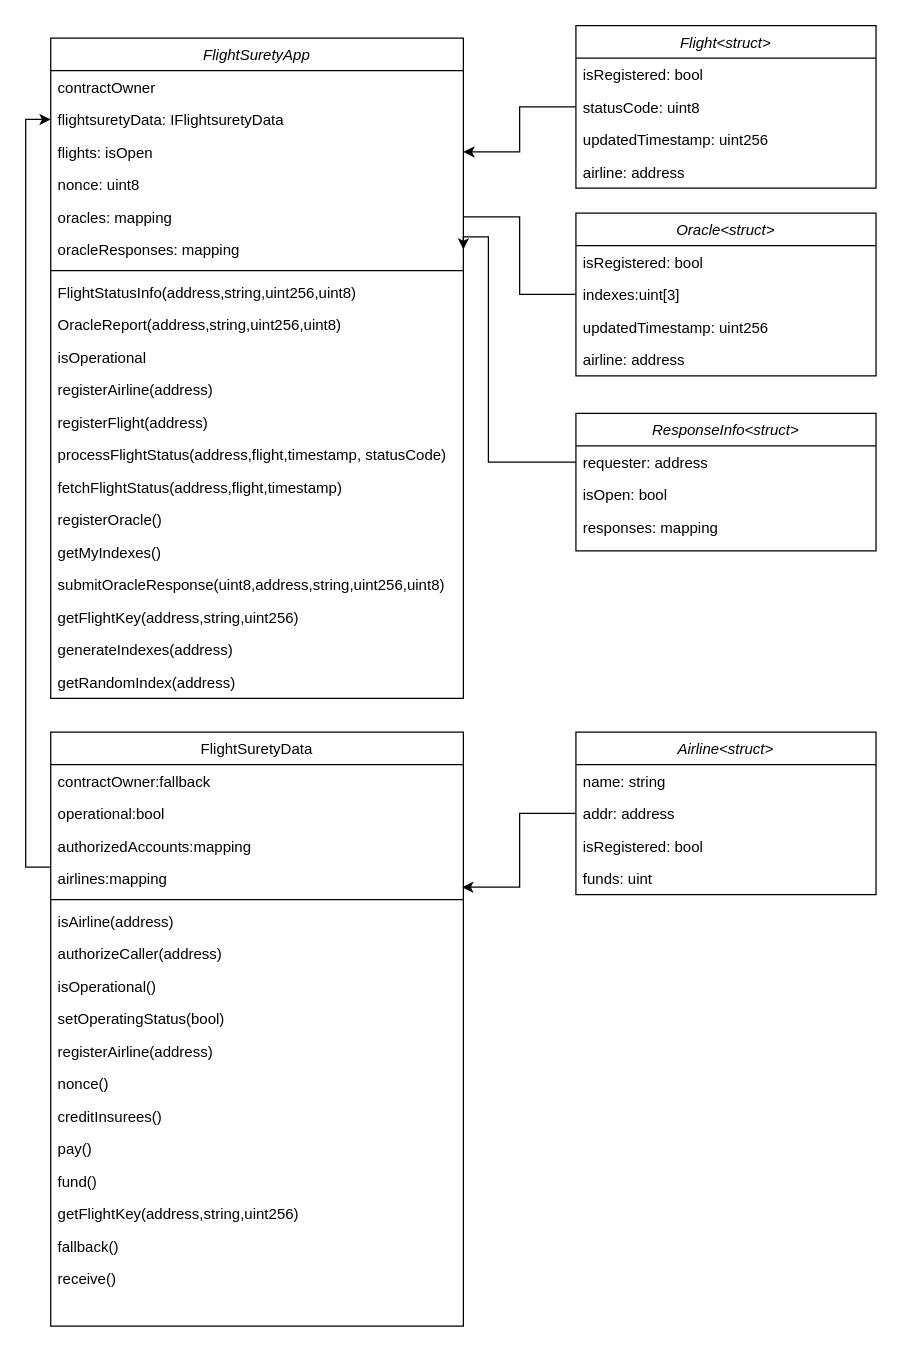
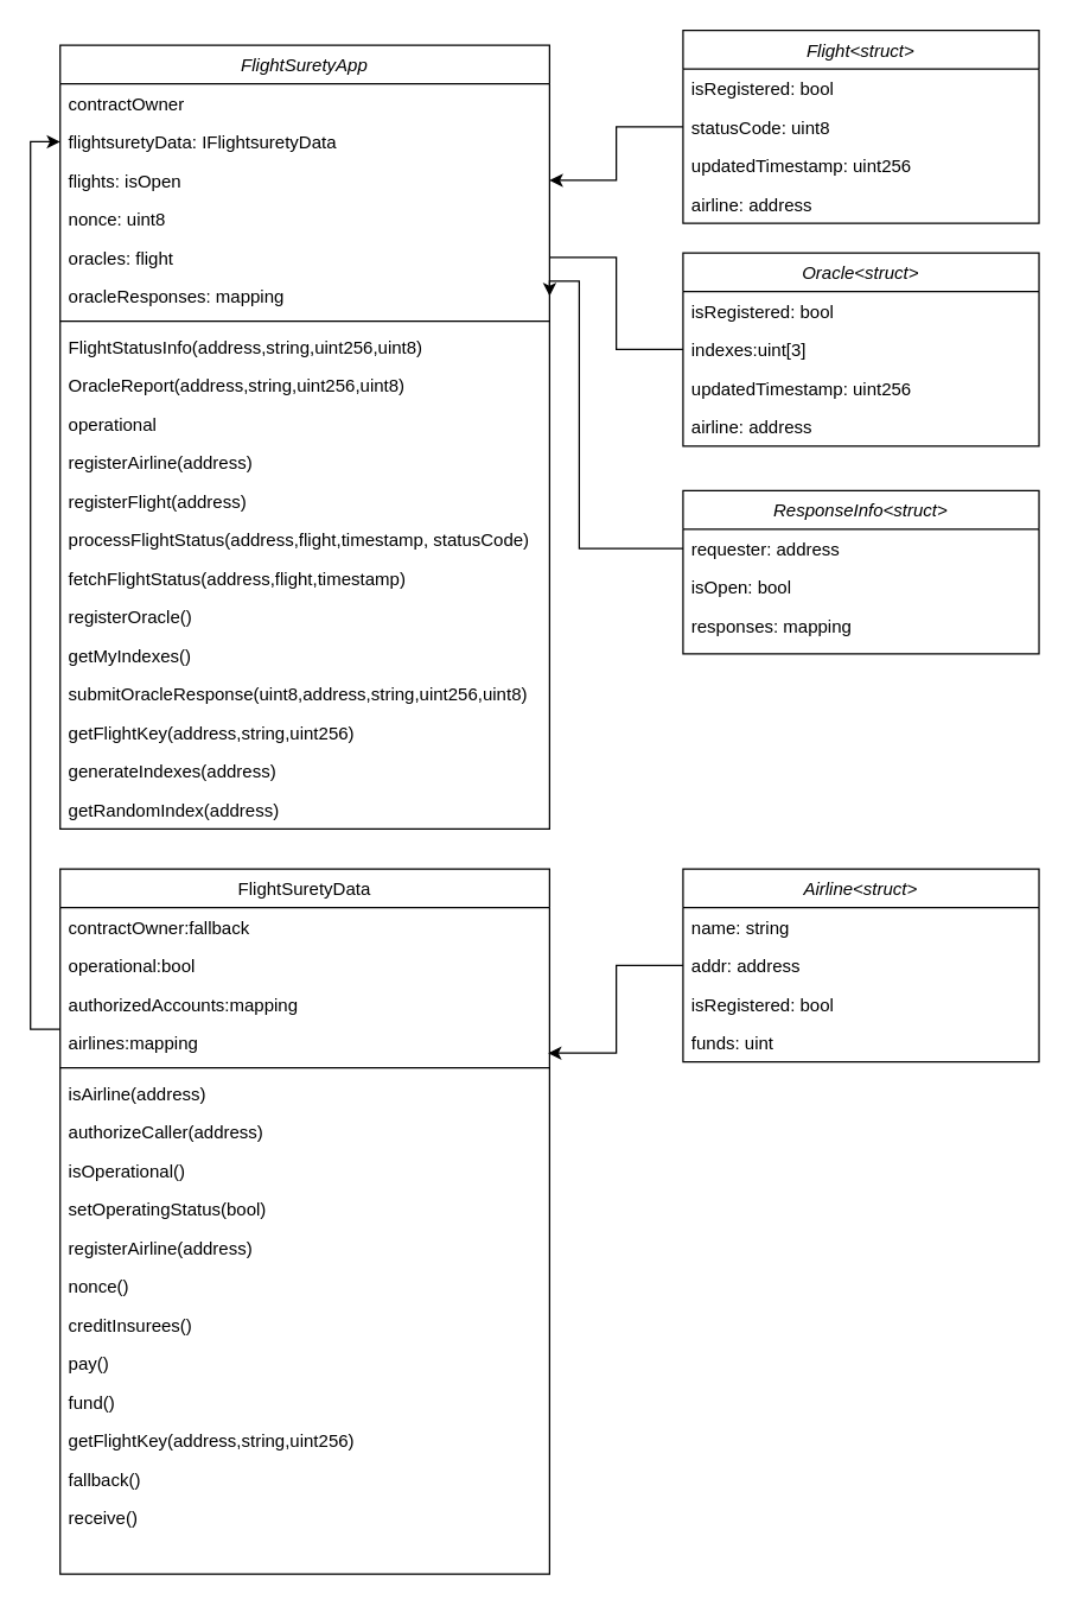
  <mxCell id="0" />
  <mxCell id="1" parent="0" />
  <mxCell id="2" value="FlightSuretyApp" style="swimlane;fontStyle=2;align=center;verticalAlign=top;childLayout=stackLayout;horizontal=1;startSize=26;horizontalStack=0;resizeParent=1;resizeLast=0;collapsible=1;marginBottom=0;rounded=0;shadow=0;strokeWidth=1;" parent="1" vertex="1"><mxGeometry x="40" y="30" width="330" height="528" as="geometry"><mxRectangle x="230" y="140" width="160" height="26" as="alternateBounds" /></mxGeometry></mxCell>
  <mxCell id="3" value="contractOwner" style="text;align=left;verticalAlign=top;spacingLeft=4;spacingRight=4;overflow=hidden;rotatable=0;points=[[0,0.5],[1,0.5]];portConstraint=eastwest;" parent="2" vertex="1"><mxGeometry y="26" width="330" height="26" as="geometry" /></mxCell>
  <mxCell id="4" value="flightsuretyData: IFlightsuretyData" style="text;align=left;verticalAlign=top;spacingLeft=4;spacingRight=4;overflow=hidden;rotatable=0;points=[[0,0.5],[1,0.5]];portConstraint=eastwest;rounded=0;shadow=0;html=0;" parent="2" vertex="1"><mxGeometry y="52" width="330" height="26" as="geometry" /></mxCell>
  <mxCell id="5" value="flights: isOpen" style="text;align=left;verticalAlign=top;spacingLeft=4;spacingRight=4;overflow=hidden;rotatable=0;points=[[0,0.5],[1,0.5]];portConstraint=eastwest;rounded=0;shadow=0;html=0;" vertex="1" parent="2"><mxGeometry y="78" width="330" height="26" as="geometry" /></mxCell>
  <mxCell id="6" value="nonce: uint8" style="text;align=left;verticalAlign=top;spacingLeft=4;spacingRight=4;overflow=hidden;rotatable=0;points=[[0,0.5],[1,0.5]];portConstraint=eastwest;rounded=0;shadow=0;html=0;" vertex="1" parent="2"><mxGeometry y="104" width="330" height="26" as="geometry" /></mxCell>
- <mxCell id="7" value="oracles: mapping" style="text;align=left;verticalAlign=top;spacingLeft=4;spacingRight=4;overflow=hidden;rotatable=0;points=[[0,0.5],[1,0.5]];portConstraint=eastwest;rounded=0;shadow=0;html=0;" parent="2" vertex="1"><mxGeometry y="130" width="330" height="26" as="geometry" /></mxCell>
+ <mxCell id="7" value="oracles: flight" style="text;align=left;verticalAlign=top;spacingLeft=4;spacingRight=4;overflow=hidden;rotatable=0;points=[[0,0.5],[1,0.5]];portConstraint=eastwest;rounded=0;shadow=0;html=0;" parent="2" vertex="1"><mxGeometry y="130" width="330" height="26" as="geometry" /></mxCell>
  <mxCell id="8" value="oracleResponses: mapping" style="text;align=left;verticalAlign=top;spacingLeft=4;spacingRight=4;overflow=hidden;rotatable=0;points=[[0,0.5],[1,0.5]];portConstraint=eastwest;rounded=0;shadow=0;html=0;" vertex="1" parent="2"><mxGeometry y="156" width="330" height="26" as="geometry" /></mxCell>
  <mxCell id="9" value="" style="line;html=1;strokeWidth=1;align=left;verticalAlign=middle;spacingTop=-1;spacingLeft=3;spacingRight=3;rotatable=0;labelPosition=right;points=[];portConstraint=eastwest;" parent="2" vertex="1"><mxGeometry y="182" width="330" height="8" as="geometry" /></mxCell>
  <mxCell id="10" value="FlightStatusInfo(address,string,uint256,uint8)" style="text;align=left;verticalAlign=top;spacingLeft=4;spacingRight=4;overflow=hidden;rotatable=0;points=[[0,0.5],[1,0.5]];portConstraint=eastwest;rounded=0;shadow=0;html=0;" vertex="1" parent="2"><mxGeometry y="190" width="330" height="26" as="geometry" /></mxCell>
  <mxCell id="11" value="OracleReport(address,string,uint256,uint8)" style="text;align=left;verticalAlign=top;spacingLeft=4;spacingRight=4;overflow=hidden;rotatable=0;points=[[0,0.5],[1,0.5]];portConstraint=eastwest;rounded=0;shadow=0;html=0;" vertex="1" parent="2"><mxGeometry y="216" width="330" height="26" as="geometry" /></mxCell>
- <mxCell id="12" value="isOperational" style="text;align=left;verticalAlign=top;spacingLeft=4;spacingRight=4;overflow=hidden;rotatable=0;points=[[0,0.5],[1,0.5]];portConstraint=eastwest;" parent="2" vertex="1"><mxGeometry y="242" width="330" height="26" as="geometry" /></mxCell>
+ <mxCell id="12" value="operational" style="text;align=left;verticalAlign=top;spacingLeft=4;spacingRight=4;overflow=hidden;rotatable=0;points=[[0,0.5],[1,0.5]];portConstraint=eastwest;" parent="2" vertex="1"><mxGeometry y="242" width="330" height="26" as="geometry" /></mxCell>
  <mxCell id="13" value="registerAirline(address)" style="text;align=left;verticalAlign=top;spacingLeft=4;spacingRight=4;overflow=hidden;rotatable=0;points=[[0,0.5],[1,0.5]];portConstraint=eastwest;" vertex="1" parent="2"><mxGeometry y="268" width="330" height="26" as="geometry" /></mxCell>
  <mxCell id="14" value="registerFlight(address)" style="text;align=left;verticalAlign=top;spacingLeft=4;spacingRight=4;overflow=hidden;rotatable=0;points=[[0,0.5],[1,0.5]];portConstraint=eastwest;" vertex="1" parent="2"><mxGeometry y="294" width="330" height="26" as="geometry" /></mxCell>
  <mxCell id="15" value="processFlightStatus(address,flight,timestamp, statusCode)" style="text;align=left;verticalAlign=top;spacingLeft=4;spacingRight=4;overflow=hidden;rotatable=0;points=[[0,0.5],[1,0.5]];portConstraint=eastwest;" vertex="1" parent="2"><mxGeometry y="320" width="330" height="26" as="geometry" /></mxCell>
  <mxCell id="16" value="fetchFlightStatus(address,flight,timestamp)" style="text;align=left;verticalAlign=top;spacingLeft=4;spacingRight=4;overflow=hidden;rotatable=0;points=[[0,0.5],[1,0.5]];portConstraint=eastwest;" vertex="1" parent="2"><mxGeometry y="346" width="330" height="26" as="geometry" /></mxCell>
  <mxCell id="17" value="registerOracle()" style="text;align=left;verticalAlign=top;spacingLeft=4;spacingRight=4;overflow=hidden;rotatable=0;points=[[0,0.5],[1,0.5]];portConstraint=eastwest;" vertex="1" parent="2"><mxGeometry y="372" width="330" height="26" as="geometry" /></mxCell>
  <mxCell id="18" value="getMyIndexes()" style="text;align=left;verticalAlign=top;spacingLeft=4;spacingRight=4;overflow=hidden;rotatable=0;points=[[0,0.5],[1,0.5]];portConstraint=eastwest;" vertex="1" parent="2"><mxGeometry y="398" width="330" height="26" as="geometry" /></mxCell>
  <mxCell id="19" value="submitOracleResponse(uint8,address,string,uint256,uint8)" style="text;align=left;verticalAlign=top;spacingLeft=4;spacingRight=4;overflow=hidden;rotatable=0;points=[[0,0.5],[1,0.5]];portConstraint=eastwest;" vertex="1" parent="2"><mxGeometry y="424" width="330" height="26" as="geometry" /></mxCell>
  <mxCell id="20" value="getFlightKey(address,string,uint256)" style="text;align=left;verticalAlign=top;spacingLeft=4;spacingRight=4;overflow=hidden;rotatable=0;points=[[0,0.5],[1,0.5]];portConstraint=eastwest;" vertex="1" parent="2"><mxGeometry y="450" width="330" height="26" as="geometry" /></mxCell>
  <mxCell id="21" value="generateIndexes(address)" style="text;align=left;verticalAlign=top;spacingLeft=4;spacingRight=4;overflow=hidden;rotatable=0;points=[[0,0.5],[1,0.5]];portConstraint=eastwest;" vertex="1" parent="2"><mxGeometry y="476" width="330" height="26" as="geometry" /></mxCell>
  <mxCell id="22" value="getRandomIndex(address)" style="text;align=left;verticalAlign=top;spacingLeft=4;spacingRight=4;overflow=hidden;rotatable=0;points=[[0,0.5],[1,0.5]];portConstraint=eastwest;" vertex="1" parent="2"><mxGeometry y="502" width="330" height="26" as="geometry" /></mxCell>
  <mxCell id="23" style="edgeStyle=orthogonalEdgeStyle;rounded=0;orthogonalLoop=1;jettySize=auto;html=1;entryX=0;entryY=0.5;entryDx=0;entryDy=0;" edge="1" parent="1" source="24" target="4"><mxGeometry relative="1" as="geometry"><Array as="points"><mxPoint x="20" y="693" /><mxPoint x="20" y="95" /></Array></mxGeometry></mxCell>
  <mxCell id="24" value="FlightSuretyData" style="swimlane;fontStyle=0;align=center;verticalAlign=top;childLayout=stackLayout;horizontal=1;startSize=26;horizontalStack=0;resizeParent=1;resizeLast=0;collapsible=1;marginBottom=0;rounded=0;shadow=0;strokeWidth=1;" parent="1" vertex="1"><mxGeometry x="40" y="585" width="330" height="475" as="geometry"><mxRectangle x="550" y="140" width="160" height="26" as="alternateBounds" /></mxGeometry></mxCell>
  <mxCell id="25" value="contractOwner:fallback" style="text;align=left;verticalAlign=top;spacingLeft=4;spacingRight=4;overflow=hidden;rotatable=0;points=[[0,0.5],[1,0.5]];portConstraint=eastwest;" parent="24" vertex="1"><mxGeometry y="26" width="330" height="26" as="geometry" /></mxCell>
  <mxCell id="26" value="operational:bool" style="text;align=left;verticalAlign=top;spacingLeft=4;spacingRight=4;overflow=hidden;rotatable=0;points=[[0,0.5],[1,0.5]];portConstraint=eastwest;rounded=0;shadow=0;html=0;" parent="24" vertex="1"><mxGeometry y="52" width="330" height="26" as="geometry" /></mxCell>
  <mxCell id="27" value="authorizedAccounts:mapping" style="text;align=left;verticalAlign=top;spacingLeft=4;spacingRight=4;overflow=hidden;rotatable=0;points=[[0,0.5],[1,0.5]];portConstraint=eastwest;rounded=0;shadow=0;html=0;" parent="24" vertex="1"><mxGeometry y="78" width="330" height="26" as="geometry" /></mxCell>
  <mxCell id="28" value="airlines:mapping" style="text;align=left;verticalAlign=top;spacingLeft=4;spacingRight=4;overflow=hidden;rotatable=0;points=[[0,0.5],[1,0.5]];portConstraint=eastwest;rounded=0;shadow=0;html=0;" parent="24" vertex="1"><mxGeometry y="104" width="330" height="26" as="geometry" /></mxCell>
  <mxCell id="29" value="" style="line;html=1;strokeWidth=1;align=left;verticalAlign=middle;spacingTop=-1;spacingLeft=3;spacingRight=3;rotatable=0;labelPosition=right;points=[];portConstraint=eastwest;" parent="24" vertex="1"><mxGeometry y="130" width="330" height="8" as="geometry" /></mxCell>
  <mxCell id="30" value="isAirline(address)" style="text;align=left;verticalAlign=top;spacingLeft=4;spacingRight=4;overflow=hidden;rotatable=0;points=[[0,0.5],[1,0.5]];portConstraint=eastwest;" parent="24" vertex="1"><mxGeometry y="138" width="330" height="26" as="geometry" /></mxCell>
  <mxCell id="31" value="authorizeCaller(address)" style="text;align=left;verticalAlign=top;spacingLeft=4;spacingRight=4;overflow=hidden;rotatable=0;points=[[0,0.5],[1,0.5]];portConstraint=eastwest;" parent="24" vertex="1"><mxGeometry y="164" width="330" height="26" as="geometry" /></mxCell>
  <mxCell id="32" value="isOperational()" style="text;align=left;verticalAlign=top;spacingLeft=4;spacingRight=4;overflow=hidden;rotatable=0;points=[[0,0.5],[1,0.5]];portConstraint=eastwest;" vertex="1" parent="24"><mxGeometry y="190" width="330" height="26" as="geometry" /></mxCell>
  <mxCell id="33" value="setOperatingStatus(bool)" style="text;align=left;verticalAlign=top;spacingLeft=4;spacingRight=4;overflow=hidden;rotatable=0;points=[[0,0.5],[1,0.5]];portConstraint=eastwest;" vertex="1" parent="24"><mxGeometry y="216" width="330" height="26" as="geometry" /></mxCell>
  <mxCell id="34" value="registerAirline(address)" style="text;align=left;verticalAlign=top;spacingLeft=4;spacingRight=4;overflow=hidden;rotatable=0;points=[[0,0.5],[1,0.5]];portConstraint=eastwest;" vertex="1" parent="24"><mxGeometry y="242" width="330" height="26" as="geometry" /></mxCell>
  <mxCell id="35" value="nonce()" style="text;align=left;verticalAlign=top;spacingLeft=4;spacingRight=4;overflow=hidden;rotatable=0;points=[[0,0.5],[1,0.5]];portConstraint=eastwest;" vertex="1" parent="24"><mxGeometry y="268" width="330" height="26" as="geometry" /></mxCell>
  <mxCell id="36" value="creditInsurees()" style="text;align=left;verticalAlign=top;spacingLeft=4;spacingRight=4;overflow=hidden;rotatable=0;points=[[0,0.5],[1,0.5]];portConstraint=eastwest;" vertex="1" parent="24"><mxGeometry y="294" width="330" height="26" as="geometry" /></mxCell>
  <mxCell id="37" value="pay()" style="text;align=left;verticalAlign=top;spacingLeft=4;spacingRight=4;overflow=hidden;rotatable=0;points=[[0,0.5],[1,0.5]];portConstraint=eastwest;" vertex="1" parent="24"><mxGeometry y="320" width="330" height="26" as="geometry" /></mxCell>
  <mxCell id="38" value="fund()" style="text;align=left;verticalAlign=top;spacingLeft=4;spacingRight=4;overflow=hidden;rotatable=0;points=[[0,0.5],[1,0.5]];portConstraint=eastwest;" vertex="1" parent="24"><mxGeometry y="346" width="330" height="26" as="geometry" /></mxCell>
  <mxCell id="39" value="getFlightKey(address,string,uint256)" style="text;align=left;verticalAlign=top;spacingLeft=4;spacingRight=4;overflow=hidden;rotatable=0;points=[[0,0.5],[1,0.5]];portConstraint=eastwest;" vertex="1" parent="24"><mxGeometry y="372" width="330" height="26" as="geometry" /></mxCell>
  <mxCell id="40" value="fallback()" style="text;align=left;verticalAlign=top;spacingLeft=4;spacingRight=4;overflow=hidden;rotatable=0;points=[[0,0.5],[1,0.5]];portConstraint=eastwest;" vertex="1" parent="24"><mxGeometry y="398" width="330" height="26" as="geometry" /></mxCell>
  <mxCell id="41" value="receive()" style="text;align=left;verticalAlign=top;spacingLeft=4;spacingRight=4;overflow=hidden;rotatable=0;points=[[0,0.5],[1,0.5]];portConstraint=eastwest;" vertex="1" parent="24"><mxGeometry y="424" width="330" height="26" as="geometry" /></mxCell>
  <mxCell id="42" value="Airline&lt;struct&gt;" style="swimlane;fontStyle=2;align=center;verticalAlign=top;childLayout=stackLayout;horizontal=1;startSize=26;horizontalStack=0;resizeParent=1;resizeLast=0;collapsible=1;marginBottom=0;rounded=0;shadow=0;strokeWidth=1;" vertex="1" parent="1"><mxGeometry x="460" y="585" width="240" height="130" as="geometry"><mxRectangle x="230" y="140" width="160" height="26" as="alternateBounds" /></mxGeometry></mxCell>
  <mxCell id="43" value="name: string" style="text;align=left;verticalAlign=top;spacingLeft=4;spacingRight=4;overflow=hidden;rotatable=0;points=[[0,0.5],[1,0.5]];portConstraint=eastwest;" vertex="1" parent="42"><mxGeometry y="26" width="240" height="26" as="geometry" /></mxCell>
  <mxCell id="44" value="addr: address" style="text;align=left;verticalAlign=top;spacingLeft=4;spacingRight=4;overflow=hidden;rotatable=0;points=[[0,0.5],[1,0.5]];portConstraint=eastwest;rounded=0;shadow=0;html=0;" vertex="1" parent="42"><mxGeometry y="52" width="240" height="26" as="geometry" /></mxCell>
  <mxCell id="45" value="isRegistered: bool" style="text;align=left;verticalAlign=top;spacingLeft=4;spacingRight=4;overflow=hidden;rotatable=0;points=[[0,0.5],[1,0.5]];portConstraint=eastwest;rounded=0;shadow=0;html=0;" vertex="1" parent="42"><mxGeometry y="78" width="240" height="26" as="geometry" /></mxCell>
  <mxCell id="46" value="funds: uint" style="text;align=left;verticalAlign=top;spacingLeft=4;spacingRight=4;overflow=hidden;rotatable=0;points=[[0,0.5],[1,0.5]];portConstraint=eastwest;rounded=0;shadow=0;html=0;" vertex="1" parent="42"><mxGeometry y="104" width="240" height="26" as="geometry" /></mxCell>
  <mxCell id="47" value="Flight&lt;struct&gt;" style="swimlane;fontStyle=2;align=center;verticalAlign=top;childLayout=stackLayout;horizontal=1;startSize=26;horizontalStack=0;resizeParent=1;resizeLast=0;collapsible=1;marginBottom=0;rounded=0;shadow=0;strokeWidth=1;" vertex="1" parent="1"><mxGeometry x="460" y="20" width="240" height="130" as="geometry"><mxRectangle x="230" y="140" width="160" height="26" as="alternateBounds" /></mxGeometry></mxCell>
  <mxCell id="48" value="isRegistered: bool" style="text;align=left;verticalAlign=top;spacingLeft=4;spacingRight=4;overflow=hidden;rotatable=0;points=[[0,0.5],[1,0.5]];portConstraint=eastwest;" vertex="1" parent="47"><mxGeometry y="26" width="240" height="26" as="geometry" /></mxCell>
  <mxCell id="49" value="statusCode: uint8&#10;" style="text;align=left;verticalAlign=top;spacingLeft=4;spacingRight=4;overflow=hidden;rotatable=0;points=[[0,0.5],[1,0.5]];portConstraint=eastwest;rounded=0;shadow=0;html=0;" vertex="1" parent="47"><mxGeometry y="52" width="240" height="26" as="geometry" /></mxCell>
  <mxCell id="50" value="updatedTimestamp: uint256&#10;" style="text;align=left;verticalAlign=top;spacingLeft=4;spacingRight=4;overflow=hidden;rotatable=0;points=[[0,0.5],[1,0.5]];portConstraint=eastwest;rounded=0;shadow=0;html=0;" vertex="1" parent="47"><mxGeometry y="78" width="240" height="26" as="geometry" /></mxCell>
  <mxCell id="51" value="airline: address" style="text;align=left;verticalAlign=top;spacingLeft=4;spacingRight=4;overflow=hidden;rotatable=0;points=[[0,0.5],[1,0.5]];portConstraint=eastwest;rounded=0;shadow=0;html=0;" vertex="1" parent="47"><mxGeometry y="104" width="240" height="26" as="geometry" /></mxCell>
  <mxCell id="52" value="Oracle&lt;struct&gt;" style="swimlane;fontStyle=2;align=center;verticalAlign=top;childLayout=stackLayout;horizontal=1;startSize=26;horizontalStack=0;resizeParent=1;resizeLast=0;collapsible=1;marginBottom=0;rounded=0;shadow=0;strokeWidth=1;" vertex="1" parent="1"><mxGeometry x="460" y="170" width="240" height="130" as="geometry"><mxRectangle x="230" y="140" width="160" height="26" as="alternateBounds" /></mxGeometry></mxCell>
  <mxCell id="53" value="isRegistered: bool" style="text;align=left;verticalAlign=top;spacingLeft=4;spacingRight=4;overflow=hidden;rotatable=0;points=[[0,0.5],[1,0.5]];portConstraint=eastwest;" vertex="1" parent="52"><mxGeometry y="26" width="240" height="26" as="geometry" /></mxCell>
  <mxCell id="54" value="indexes:uint[3]" style="text;align=left;verticalAlign=top;spacingLeft=4;spacingRight=4;overflow=hidden;rotatable=0;points=[[0,0.5],[1,0.5]];portConstraint=eastwest;rounded=0;shadow=0;html=0;" vertex="1" parent="52"><mxGeometry y="52" width="240" height="26" as="geometry" /></mxCell>
  <mxCell id="55" value="updatedTimestamp: uint256&#10;" style="text;align=left;verticalAlign=top;spacingLeft=4;spacingRight=4;overflow=hidden;rotatable=0;points=[[0,0.5],[1,0.5]];portConstraint=eastwest;rounded=0;shadow=0;html=0;" vertex="1" parent="52"><mxGeometry y="78" width="240" height="26" as="geometry" /></mxCell>
  <mxCell id="56" value="airline: address" style="text;align=left;verticalAlign=top;spacingLeft=4;spacingRight=4;overflow=hidden;rotatable=0;points=[[0,0.5],[1,0.5]];portConstraint=eastwest;rounded=0;shadow=0;html=0;" vertex="1" parent="52"><mxGeometry y="104" width="240" height="26" as="geometry" /></mxCell>
  <mxCell id="57" value="ResponseInfo&lt;struct&gt;" style="swimlane;fontStyle=2;align=center;verticalAlign=top;childLayout=stackLayout;horizontal=1;startSize=26;horizontalStack=0;resizeParent=1;resizeLast=0;collapsible=1;marginBottom=0;rounded=0;shadow=0;strokeWidth=1;" vertex="1" parent="1"><mxGeometry x="460" y="330" width="240" height="110" as="geometry"><mxRectangle x="230" y="140" width="160" height="26" as="alternateBounds" /></mxGeometry></mxCell>
  <mxCell id="58" value="requester: address" style="text;align=left;verticalAlign=top;spacingLeft=4;spacingRight=4;overflow=hidden;rotatable=0;points=[[0,0.5],[1,0.5]];portConstraint=eastwest;" vertex="1" parent="57"><mxGeometry y="26" width="240" height="26" as="geometry" /></mxCell>
  <mxCell id="59" value="isOpen: bool" style="text;align=left;verticalAlign=top;spacingLeft=4;spacingRight=4;overflow=hidden;rotatable=0;points=[[0,0.5],[1,0.5]];portConstraint=eastwest;rounded=0;shadow=0;html=0;" vertex="1" parent="57"><mxGeometry y="52" width="240" height="26" as="geometry" /></mxCell>
  <mxCell id="60" value="responses: mapping&#10;" style="text;align=left;verticalAlign=top;spacingLeft=4;spacingRight=4;overflow=hidden;rotatable=0;points=[[0,0.5],[1,0.5]];portConstraint=eastwest;rounded=0;shadow=0;html=0;" vertex="1" parent="57"><mxGeometry y="78" width="240" height="26" as="geometry" /></mxCell>
  <mxCell id="61" style="edgeStyle=orthogonalEdgeStyle;rounded=0;orthogonalLoop=1;jettySize=auto;html=1;exitX=0;exitY=0.5;exitDx=0;exitDy=0;entryX=1;entryY=0.5;entryDx=0;entryDy=0;" edge="1" parent="1" source="49" target="5"><mxGeometry relative="1" as="geometry" /></mxCell>
  <mxCell id="62" style="edgeStyle=orthogonalEdgeStyle;rounded=0;orthogonalLoop=1;jettySize=auto;html=1;exitX=0;exitY=0.5;exitDx=0;exitDy=0;endArrow=none;" edge="1" parent="1" source="54" target="7"><mxGeometry relative="1" as="geometry" /></mxCell>
  <mxCell id="63" style="edgeStyle=orthogonalEdgeStyle;rounded=0;orthogonalLoop=1;jettySize=auto;html=1;exitX=0;exitY=0.5;exitDx=0;exitDy=0;entryX=1;entryY=0.5;entryDx=0;entryDy=0;" edge="1" parent="1" source="58" target="8"><mxGeometry relative="1" as="geometry"><Array as="points"><mxPoint x="390" y="369" /><mxPoint x="390" y="189" /><mxPoint x="370" y="189" /></Array></mxGeometry></mxCell>
  <mxCell id="64" style="edgeStyle=orthogonalEdgeStyle;rounded=0;orthogonalLoop=1;jettySize=auto;html=1;exitX=0;exitY=0.5;exitDx=0;exitDy=0;entryX=0.997;entryY=0.769;entryDx=0;entryDy=0;entryPerimeter=0;" edge="1" parent="1" source="44" target="28"><mxGeometry relative="1" as="geometry" /></mxCell>
